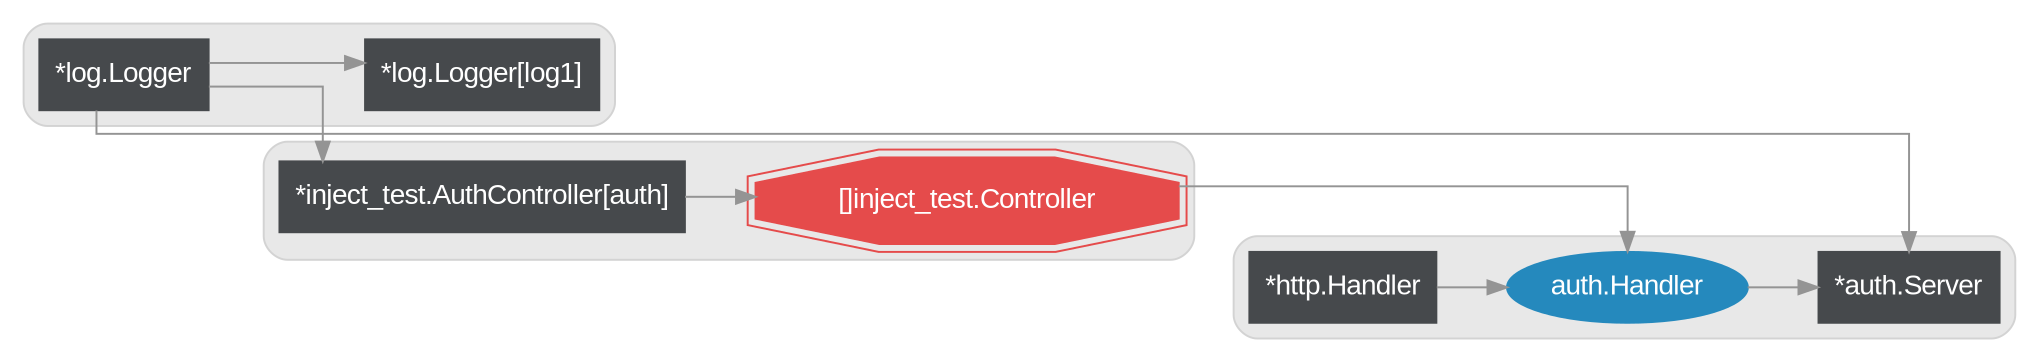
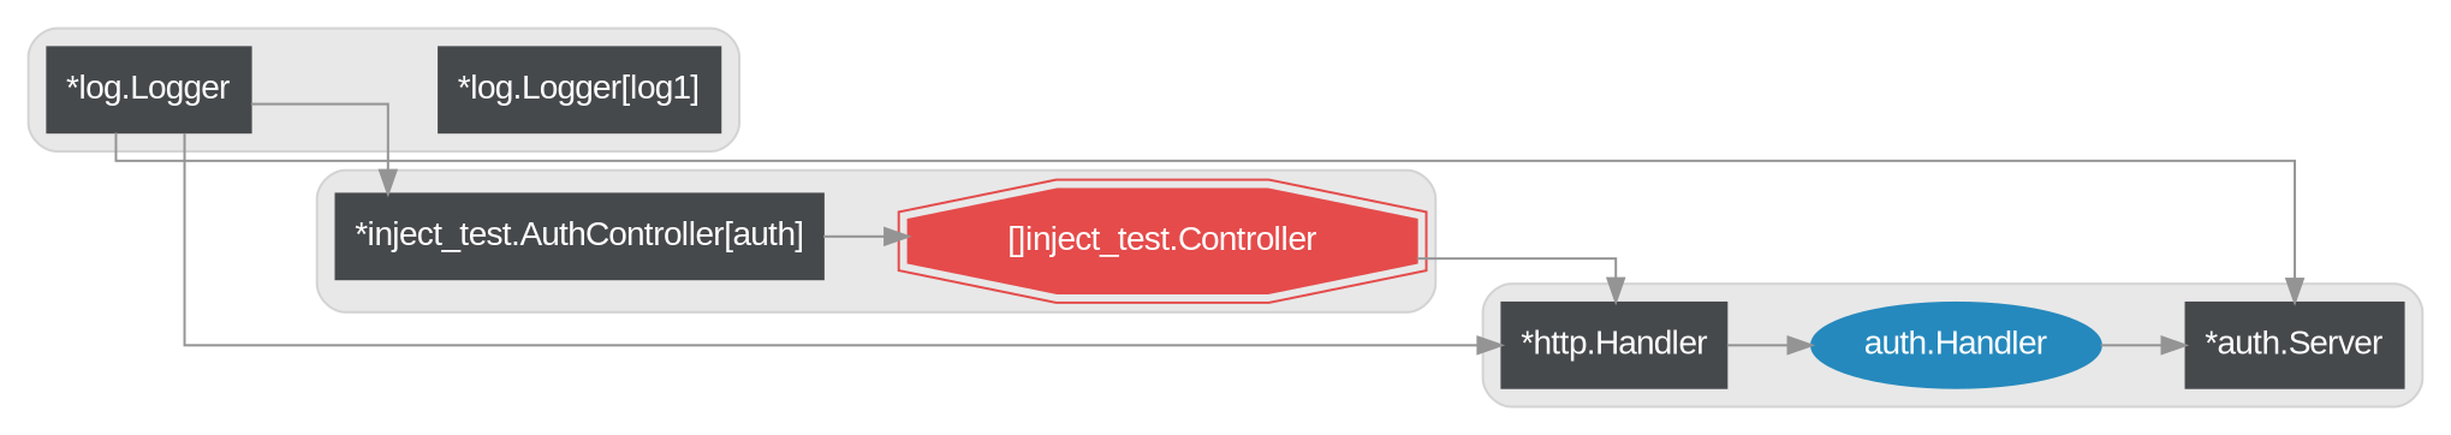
  digraph {
    fontname="Liberation Sans"
    rankdir=LR
    splines=ortho
    node [color="#46494C" fontcolor=white fontname="Liberation Sans" shape=box style=filled]
    edge [color="#949494" fontname="Liberation Sans"]
    n1 [label="*inject_test.AuthController[auth]"]
    n2 [color="#E54B4B" label="[]inject_test.Controller" shape=doubleoctagon]
    n3 [label="*log.Logger"]
    n4 [label="*log.Logger[log1]"]
    n5 [label="*http.Handler"]
    n6 [label="*auth.Server"]
    n7 [color="#2589BD" label="auth.Handler" shape=""]
    subgraph cluster_1 {
      ID=cluster_s2
      bgcolor="#E8E8E8"
      color=lightgrey
      fontcolor="#46494C"
      style=rounded
      n1
      n2
    }
    subgraph cluster_2 {
      ID=cluster_s0
      bgcolor="#E8E8E8"
      color=lightgrey
      fontcolor="#46494C"
      style=rounded
      n3
      n4
    }
    subgraph cluster_3 {
      ID=cluster_s1
      bgcolor="#E8E8E8"
      color=lightgrey
      fontcolor="#46494C"
      style=rounded
      n5
      n6
      n7
    }
    n1 -> n2
-   n2 -> n7
+   n2 -> n5
    n3 -> n1
-   n3 -> n4
+   n3 -> n5
    n3 -> n6
    n5 -> n7
    n7 -> n6
  }
